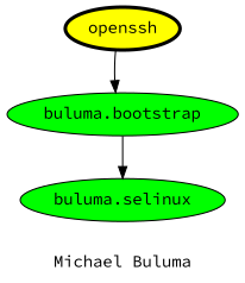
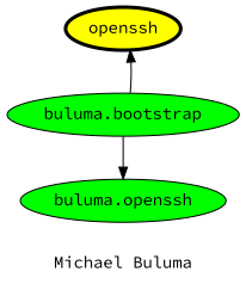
  digraph {
    fontname="Source Code Pro"
    label="Michael Buluma"
    node [fillcolor=green fontname="Source Code Pro" style=filled]
    edge [fontname="Source Code Pro"]
    openssh [fillcolor=yellow penwidth=3]
    "buluma.bootstrap"
-   "buluma.selinux"
-   openssh -> "buluma.bootstrap"
+   "buluma.selinux" [label="buluma.openssh"]
+   "buluma.bootstrap" -> openssh
    "buluma.bootstrap" -> "buluma.selinux"
  }
